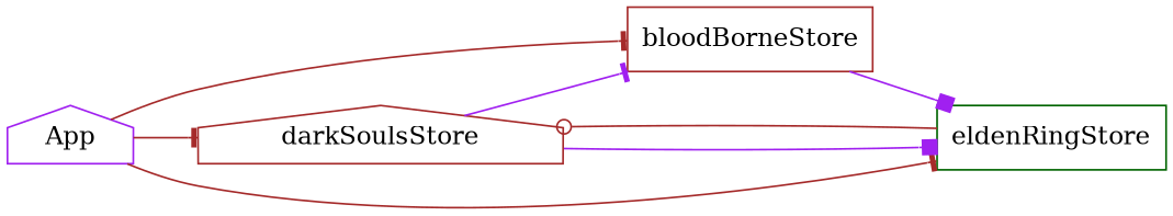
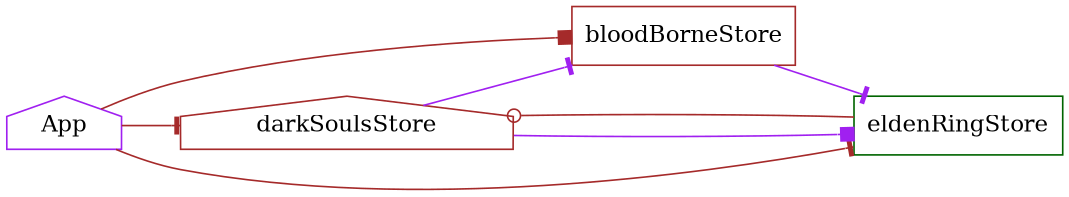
  digraph {
    rankdir=LR
    node [color=brown shape=house]
    edge [arrowhead=tee color=brown]
    App [color=purple]
    darkSoulsStore
    bloodBorneStore [shape=box]
    eldenRingStore [color=darkgreen shape=box]
    App -> darkSoulsStore
-   App -> bloodBorneStore
+   App -> bloodBorneStore [arrowhead=box]
    App -> eldenRingStore
    darkSoulsStore -> bloodBorneStore [color=purple]
    darkSoulsStore -> eldenRingStore [arrowhead=box color=purple]
-   bloodBorneStore -> eldenRingStore [arrowhead=box color=purple]
+   bloodBorneStore -> eldenRingStore [color=purple]
    eldenRingStore -> darkSoulsStore [arrowhead=odot]
  }
